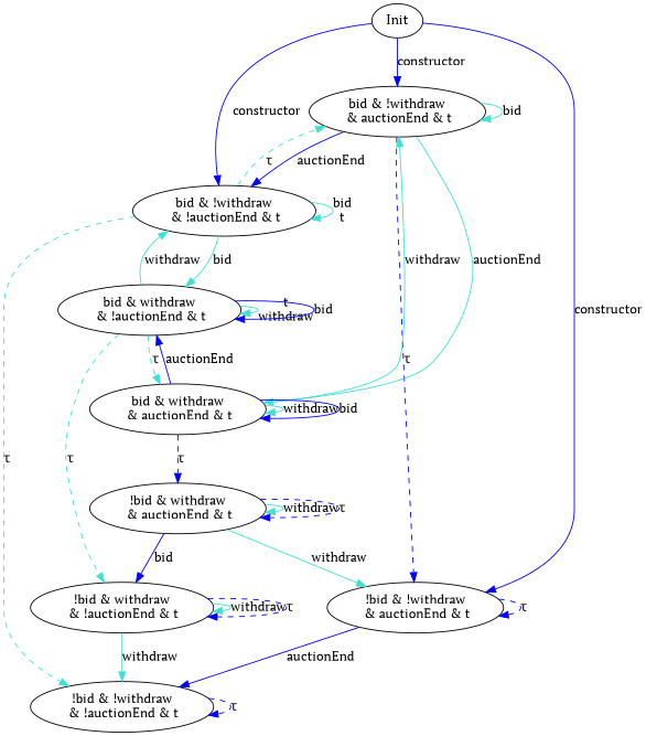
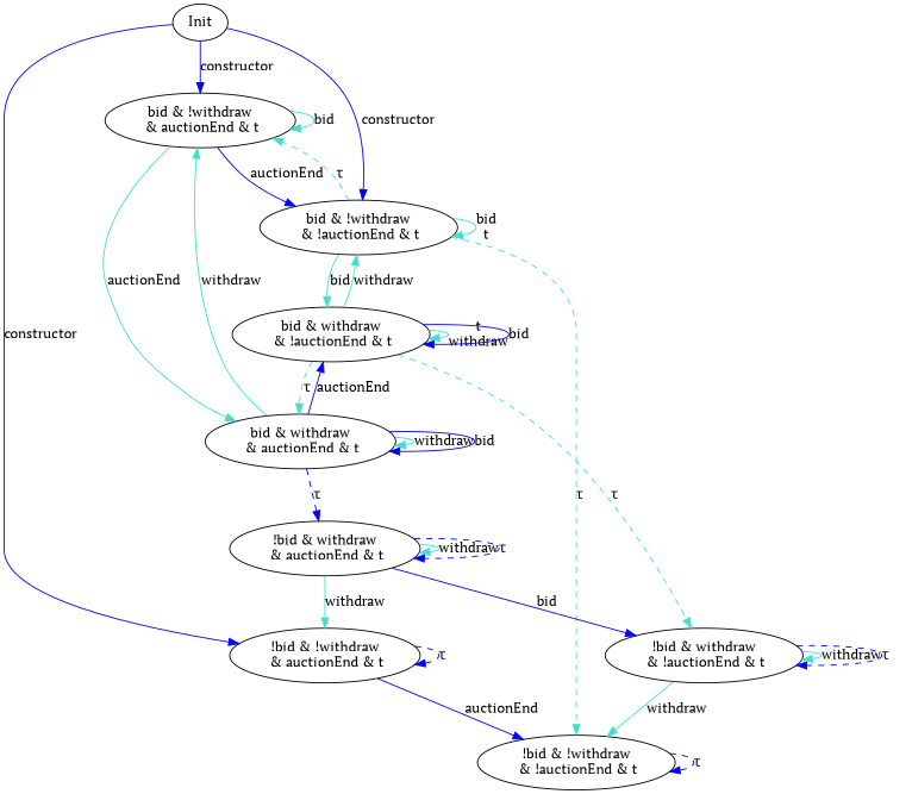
  digraph {
    fontname="PT Serif"
    node [fontname="PT Serif"]
    edge [color=turquoise fontname="PT Serif"]
    n1 [label=Init]
    n2 [label="bid & !withdraw\n & auctionEnd & t\n"]
    n3 [label="!bid & !withdraw\n & auctionEnd & t\n"]
    n4 [label="bid & !withdraw\n & !auctionEnd & t\n"]
    n5 [label="bid & withdraw\n & auctionEnd & t\n"]
    n6 [label="!bid & !withdraw\n & !auctionEnd & t\n"]
    n7 [label="bid & withdraw\n & !auctionEnd & t\n"]
    n8 [label="!bid & withdraw\n & auctionEnd & t\n"]
    n9 [label="!bid & withdraw\n & !auctionEnd & t\n"]
    n1 -> n2 [color=blue label=constructor]
    n1 -> n3 [color=blue label=constructor]
    n1 -> n4 [color=blue label=constructor]
    n2 -> n2 [label=bid]
-   n2 -> n3 [color=blue label="τ" style=dashed]
    n2 -> n4 [color=blue label=auctionEnd]
    n2 -> n5 [label=auctionEnd]
    n3 -> n3 [color=blue label="τ" style=dashed]
    n3 -> n6 [color=blue label=auctionEnd]
    n4 -> n2 [label="τ" style=dashed]
    n4 -> n4 [label="bid\nt"]
    n4 -> n6 [label="τ" style=dashed]
    n4 -> n7 [label=bid]
    n5 -> n2 [label=withdraw]
    n5 -> n5 [label=withdraw]
    n5 -> n5 [color=blue label=bid]
    n5 -> n7 [color=blue label=auctionEnd]
    n5 -> n8 [color=blue label="τ" style=dashed]
    n6 -> n6 [color=blue label="τ" style=dashed]
    n7 -> n4 [label=withdraw]
    n7 -> n5 [label="τ" style=dashed]
    n7 -> n7 [label="t\nwithdraw"]
    n7 -> n7 [color=blue label=bid]
    n7 -> n9 [label="τ" style=dashed]
    n8 -> n3 [label=withdraw]
    n8 -> n8 [label=withdraw]
    n8 -> n8 [color=blue label="τ" style=dashed]
    n8 -> n9 [color=blue label=bid]
    n9 -> n6 [label=withdraw]
    n9 -> n9 [label=withdraw]
    n9 -> n9 [color=blue label="τ" style=dashed]
  }
